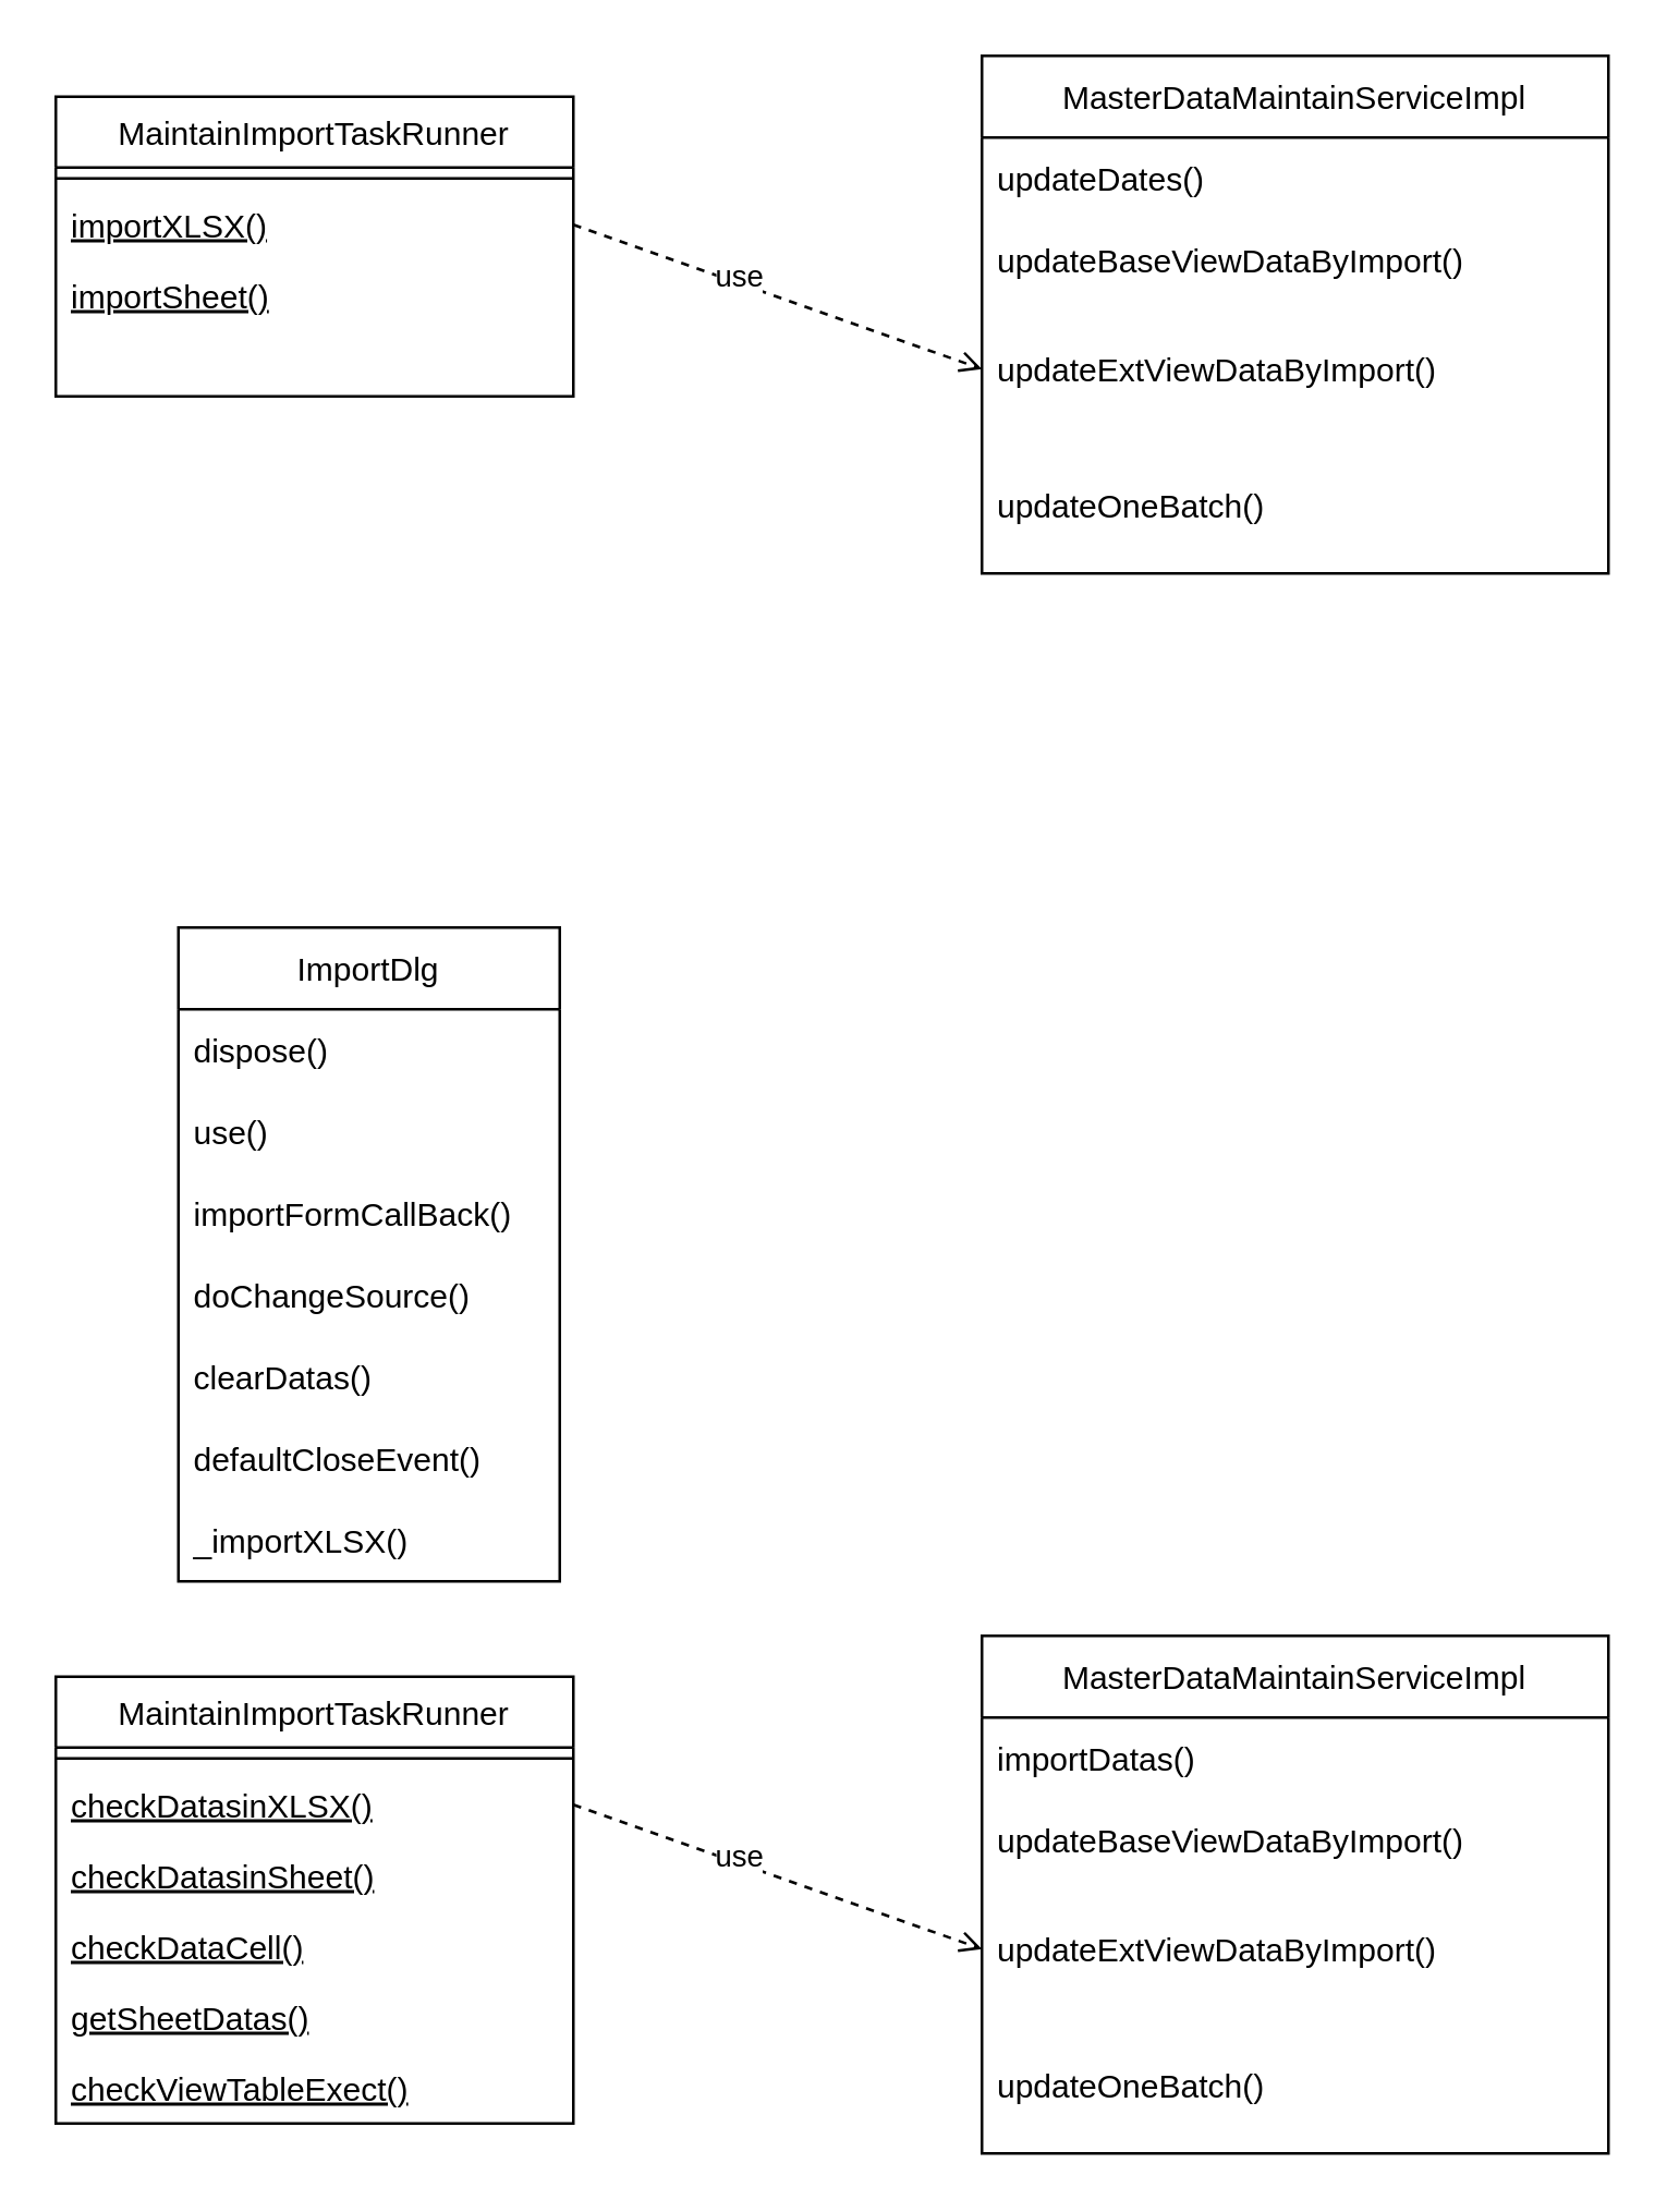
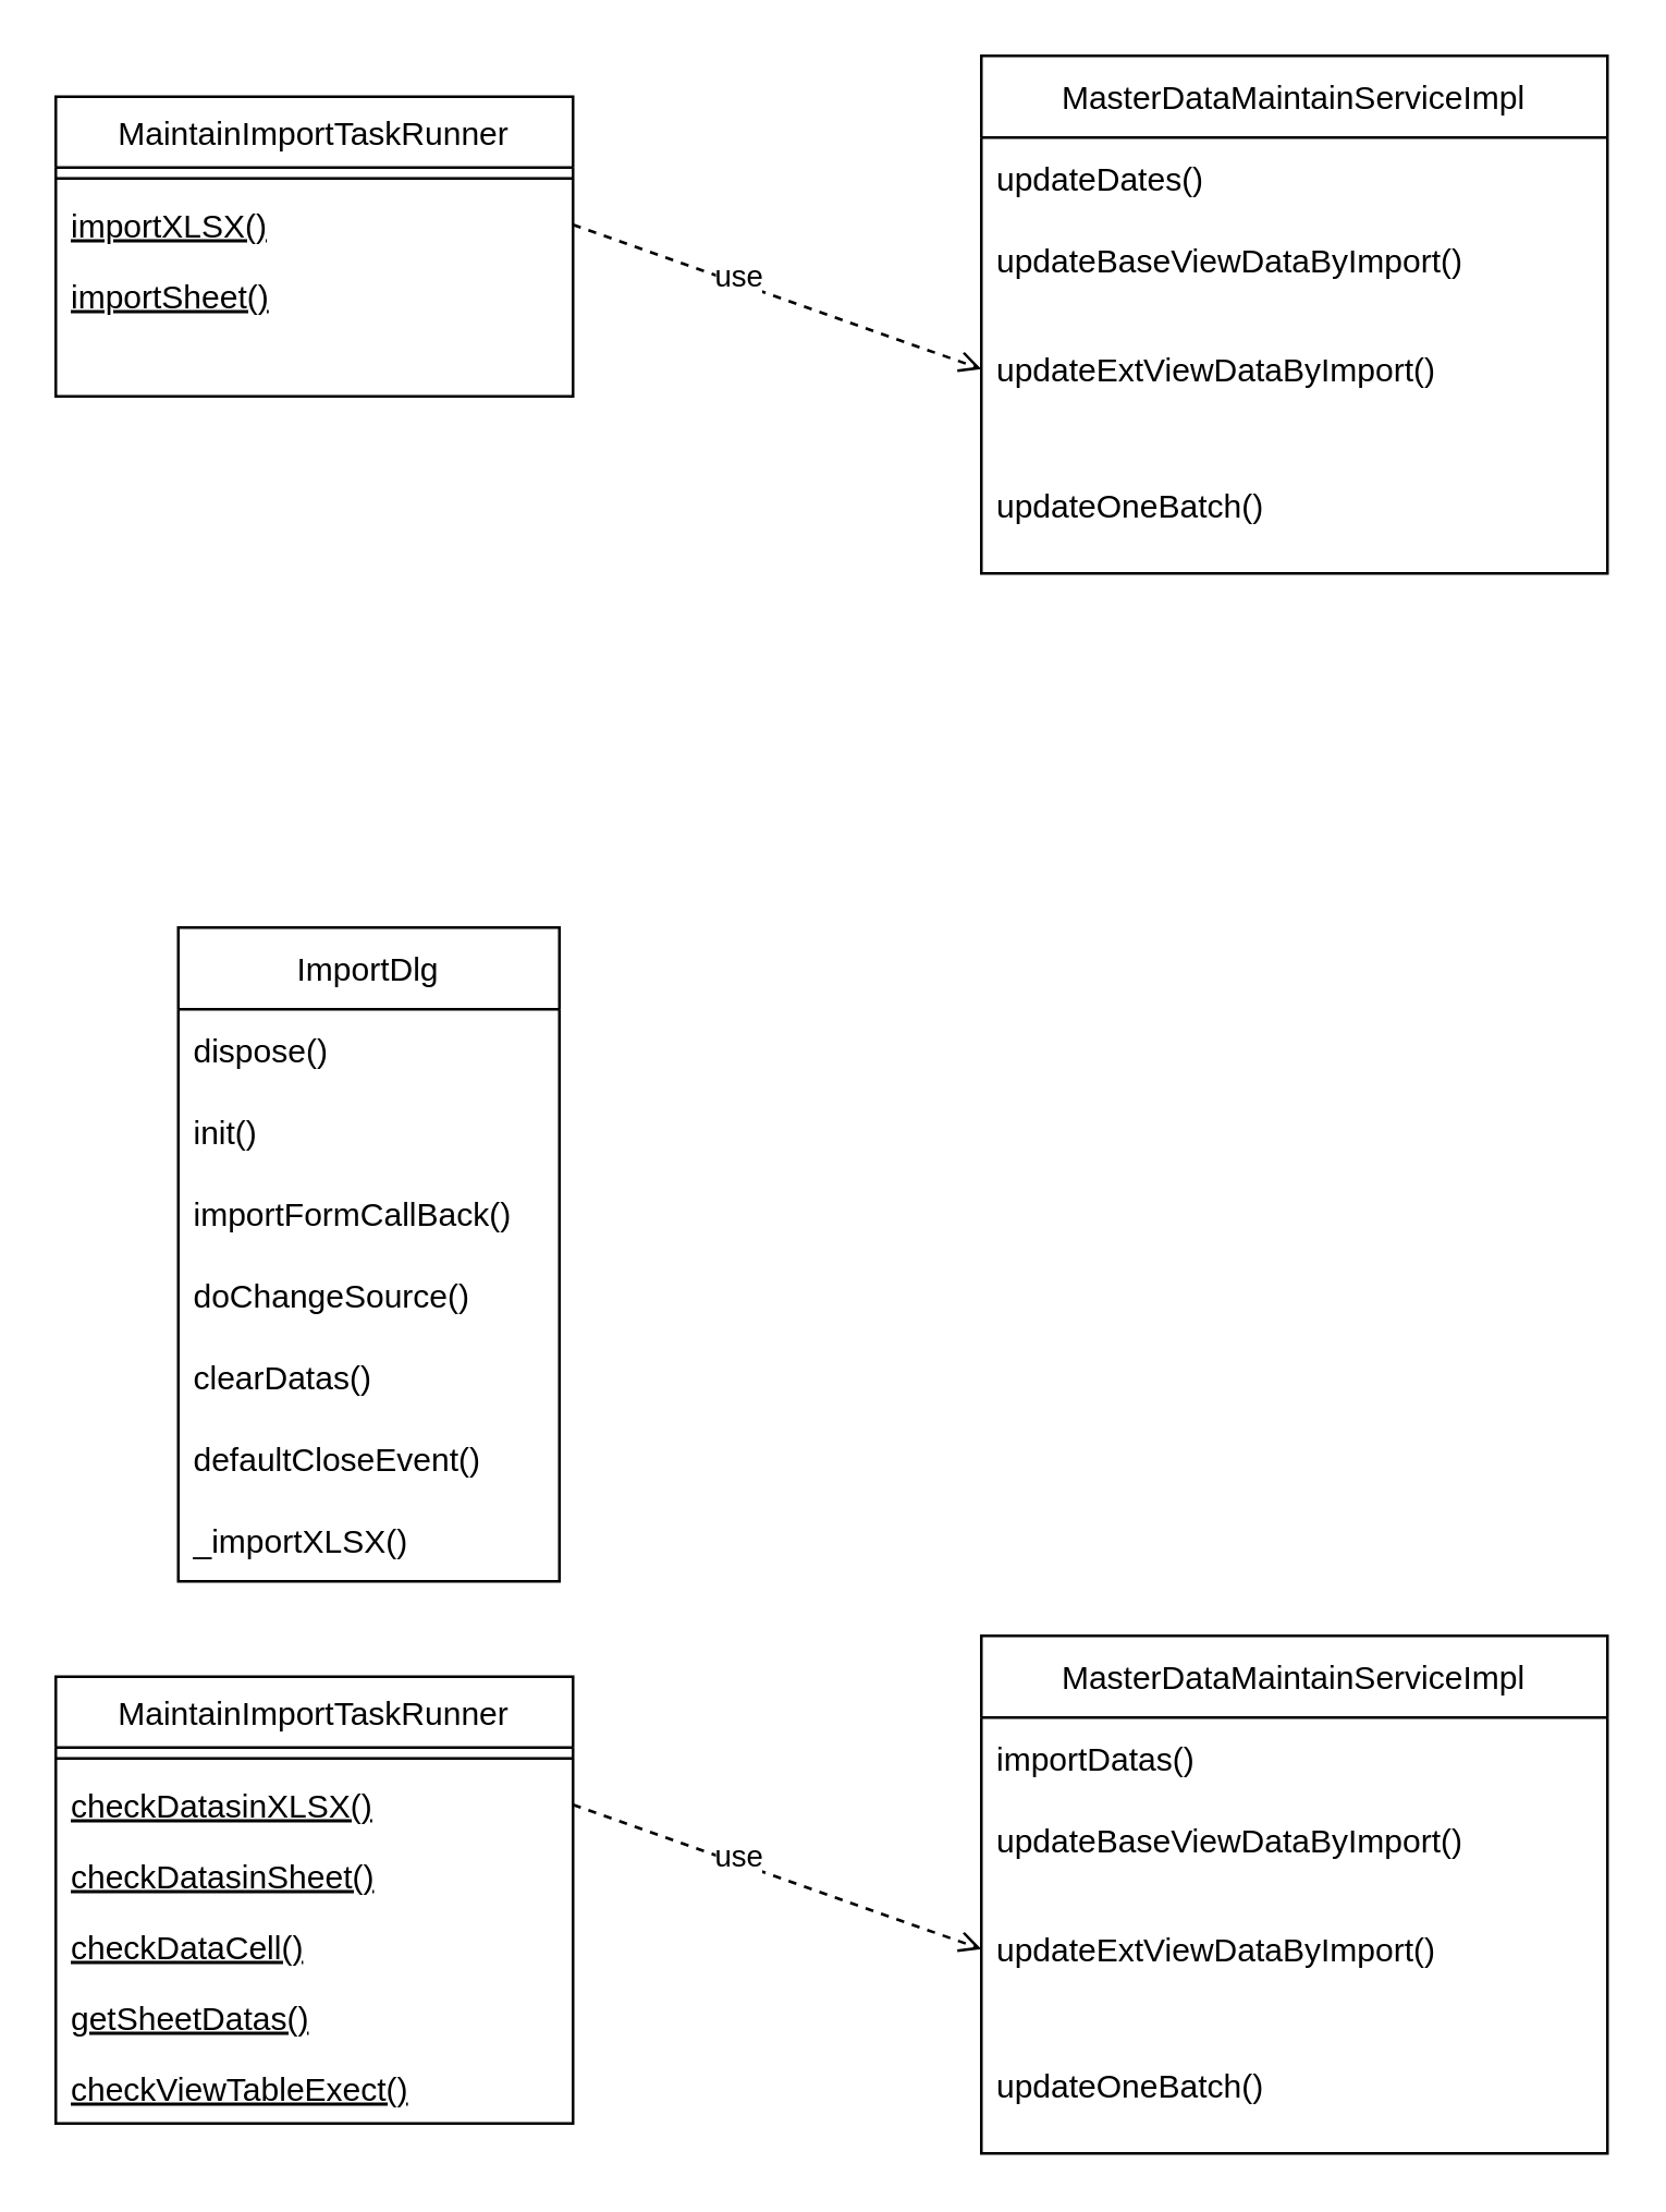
  <mxCell id="0" />
  <mxCell id="1" parent="0" />
  <mxCell id="2" value="MaintainImportTaskRunner" style="swimlane;fontStyle=0;align=center;verticalAlign=top;childLayout=stackLayout;horizontal=1;startSize=26;horizontalStack=0;resizeParent=1;resizeLast=0;collapsible=1;marginBottom=0;rounded=0;shadow=0;strokeWidth=1;" parent="1" vertex="1"><mxGeometry x="20" y="35" width="190" height="110" as="geometry"><mxRectangle x="120" y="360" width="160" height="26" as="alternateBounds" /></mxGeometry></mxCell>
  <mxCell id="3" value="" style="line;html=1;strokeWidth=1;align=left;verticalAlign=middle;spacingTop=-1;spacingLeft=3;spacingRight=3;rotatable=0;labelPosition=right;points=[];portConstraint=eastwest;" parent="2" vertex="1"><mxGeometry y="26" width="190" height="8" as="geometry" /></mxCell>
  <mxCell id="4" value="importXLSX()" style="text;align=left;verticalAlign=top;spacingLeft=4;spacingRight=4;overflow=hidden;rotatable=0;points=[[0,0.5],[1,0.5]];portConstraint=eastwest;fontStyle=4" parent="2" vertex="1"><mxGeometry y="34" width="190" height="26" as="geometry" /></mxCell>
  <mxCell id="5" value="importSheet()" style="text;align=left;verticalAlign=top;spacingLeft=4;spacingRight=4;overflow=hidden;rotatable=0;points=[[0,0.5],[1,0.5]];portConstraint=eastwest;fontStyle=4" parent="2" vertex="1"><mxGeometry y="60" width="190" height="26" as="geometry" /></mxCell>
  <mxCell id="6" value="MasterDataMaintainServiceImpl" style="swimlane;fontStyle=0;childLayout=stackLayout;horizontal=1;startSize=30;horizontalStack=0;resizeParent=1;resizeParentMax=0;resizeLast=0;collapsible=1;marginBottom=0;" parent="1" vertex="1"><mxGeometry x="360" y="20" width="230" height="190" as="geometry" /></mxCell>
  <mxCell id="7" value="updateDates()" style="text;strokeColor=none;fillColor=none;align=left;verticalAlign=middle;spacingLeft=4;spacingRight=4;overflow=hidden;points=[[0,0.5],[1,0.5]];portConstraint=eastwest;rotatable=0;" parent="6" vertex="1"><mxGeometry y="30" width="230" height="30" as="geometry" /></mxCell>
  <mxCell id="8" value="updateBaseViewDataByImport()" style="text;strokeColor=none;fillColor=none;align=left;verticalAlign=middle;spacingLeft=4;spacingRight=4;overflow=hidden;points=[[0,0.5],[1,0.5]];portConstraint=eastwest;rotatable=0;" parent="6" vertex="1"><mxGeometry y="60" width="230" height="30" as="geometry" /></mxCell>
  <mxCell id="9" value="updateExtViewDataByImport()" style="text;strokeColor=none;fillColor=none;align=left;verticalAlign=middle;spacingLeft=4;spacingRight=4;overflow=hidden;points=[[0,0.5],[1,0.5]];portConstraint=eastwest;rotatable=0;" parent="6" vertex="1"><mxGeometry y="90" width="230" height="50" as="geometry" /></mxCell>
  <mxCell id="10" value="updateOneBatch()" style="text;strokeColor=none;fillColor=none;align=left;verticalAlign=middle;spacingLeft=4;spacingRight=4;overflow=hidden;points=[[0,0.5],[1,0.5]];portConstraint=eastwest;rotatable=0;" parent="6" vertex="1"><mxGeometry y="140" width="230" height="50" as="geometry" /></mxCell>
  <mxCell id="11" style="rounded=0;orthogonalLoop=1;jettySize=auto;html=1;exitX=1;exitY=0.5;exitDx=0;exitDy=0;entryX=0;entryY=0.5;entryDx=0;entryDy=0;dashed=1;endArrow=open;endFill=0;" parent="1" source="4" target="9" edge="1"><mxGeometry relative="1" as="geometry" /></mxCell>
  <mxCell id="12" value="use" style="edgeLabel;html=1;align=center;verticalAlign=middle;resizable=0;points=[];" parent="11" vertex="1" connectable="0"><mxGeometry x="-0.202" y="3" relative="1" as="geometry"><mxPoint as="offset" /></mxGeometry></mxCell>
  <mxCell id="13" value="MaintainImportTaskRunner" style="swimlane;fontStyle=0;align=center;verticalAlign=top;childLayout=stackLayout;horizontal=1;startSize=26;horizontalStack=0;resizeParent=1;resizeLast=0;collapsible=1;marginBottom=0;rounded=0;shadow=0;strokeWidth=1;" vertex="1" parent="1"><mxGeometry x="20" y="615" width="190" height="164" as="geometry"><mxRectangle x="120" y="360" width="160" height="26" as="alternateBounds" /></mxGeometry></mxCell>
  <mxCell id="14" value="" style="line;html=1;strokeWidth=1;align=left;verticalAlign=middle;spacingTop=-1;spacingLeft=3;spacingRight=3;rotatable=0;labelPosition=right;points=[];portConstraint=eastwest;" vertex="1" parent="13"><mxGeometry y="26" width="190" height="8" as="geometry" /></mxCell>
  <mxCell id="15" value="checkDatasinXLSX()" style="text;align=left;verticalAlign=top;spacingLeft=4;spacingRight=4;overflow=hidden;rotatable=0;points=[[0,0.5],[1,0.5]];portConstraint=eastwest;fontStyle=4" vertex="1" parent="13"><mxGeometry y="34" width="190" height="26" as="geometry" /></mxCell>
  <mxCell id="16" value="checkDatasinSheet()" style="text;align=left;verticalAlign=top;spacingLeft=4;spacingRight=4;overflow=hidden;rotatable=0;points=[[0,0.5],[1,0.5]];portConstraint=eastwest;fontStyle=4" vertex="1" parent="13"><mxGeometry y="60" width="190" height="26" as="geometry" /></mxCell>
  <mxCell id="17" value="checkDataCell()" style="text;align=left;verticalAlign=top;spacingLeft=4;spacingRight=4;overflow=hidden;rotatable=0;points=[[0,0.5],[1,0.5]];portConstraint=eastwest;fontStyle=4" vertex="1" parent="13"><mxGeometry y="86" width="190" height="26" as="geometry" /></mxCell>
  <mxCell id="18" value="getSheetDatas()" style="text;align=left;verticalAlign=top;spacingLeft=4;spacingRight=4;overflow=hidden;rotatable=0;points=[[0,0.5],[1,0.5]];portConstraint=eastwest;fontStyle=4" vertex="1" parent="13"><mxGeometry y="112" width="190" height="26" as="geometry" /></mxCell>
  <mxCell id="19" value="checkViewTableExect()" style="text;align=left;verticalAlign=top;spacingLeft=4;spacingRight=4;overflow=hidden;rotatable=0;points=[[0,0.5],[1,0.5]];portConstraint=eastwest;fontStyle=4" vertex="1" parent="13"><mxGeometry y="138" width="190" height="26" as="geometry" /></mxCell>
  <mxCell id="20" value="MasterDataMaintainServiceImpl" style="swimlane;fontStyle=0;childLayout=stackLayout;horizontal=1;startSize=30;horizontalStack=0;resizeParent=1;resizeParentMax=0;resizeLast=0;collapsible=1;marginBottom=0;" vertex="1" parent="1"><mxGeometry x="360" y="600" width="230" height="190" as="geometry" /></mxCell>
  <mxCell id="21" value="importDatas()" style="text;strokeColor=none;fillColor=none;align=left;verticalAlign=middle;spacingLeft=4;spacingRight=4;overflow=hidden;points=[[0,0.5],[1,0.5]];portConstraint=eastwest;rotatable=0;" vertex="1" parent="20"><mxGeometry y="30" width="230" height="30" as="geometry" /></mxCell>
  <mxCell id="22" value="updateBaseViewDataByImport()" style="text;strokeColor=none;fillColor=none;align=left;verticalAlign=middle;spacingLeft=4;spacingRight=4;overflow=hidden;points=[[0,0.5],[1,0.5]];portConstraint=eastwest;rotatable=0;" vertex="1" parent="20"><mxGeometry y="60" width="230" height="30" as="geometry" /></mxCell>
  <mxCell id="23" value="updateExtViewDataByImport()" style="text;strokeColor=none;fillColor=none;align=left;verticalAlign=middle;spacingLeft=4;spacingRight=4;overflow=hidden;points=[[0,0.5],[1,0.5]];portConstraint=eastwest;rotatable=0;" vertex="1" parent="20"><mxGeometry y="90" width="230" height="50" as="geometry" /></mxCell>
  <mxCell id="24" value="updateOneBatch()" style="text;strokeColor=none;fillColor=none;align=left;verticalAlign=middle;spacingLeft=4;spacingRight=4;overflow=hidden;points=[[0,0.5],[1,0.5]];portConstraint=eastwest;rotatable=0;" vertex="1" parent="20"><mxGeometry y="140" width="230" height="50" as="geometry" /></mxCell>
  <mxCell id="25" style="rounded=0;orthogonalLoop=1;jettySize=auto;html=1;exitX=1;exitY=0.5;exitDx=0;exitDy=0;entryX=0;entryY=0.5;entryDx=0;entryDy=0;dashed=1;endArrow=open;endFill=0;" edge="1" parent="1" source="15" target="23"><mxGeometry relative="1" as="geometry" /></mxCell>
  <mxCell id="26" value="use" style="edgeLabel;html=1;align=center;verticalAlign=middle;resizable=0;points=[];" vertex="1" connectable="0" parent="25"><mxGeometry x="-0.202" y="3" relative="1" as="geometry"><mxPoint as="offset" /></mxGeometry></mxCell>
  <mxCell id="27" value="ImportDlg" style="swimlane;fontStyle=0;childLayout=stackLayout;horizontal=1;startSize=30;horizontalStack=0;resizeParent=1;resizeParentMax=0;resizeLast=0;collapsible=1;marginBottom=0;" vertex="1" parent="1"><mxGeometry x="65" y="340" width="140" height="240" as="geometry" /></mxCell>
  <mxCell id="28" value="dispose()" style="text;strokeColor=none;fillColor=none;align=left;verticalAlign=middle;spacingLeft=4;spacingRight=4;overflow=hidden;points=[[0,0.5],[1,0.5]];portConstraint=eastwest;rotatable=0;" vertex="1" parent="27"><mxGeometry y="30" width="140" height="30" as="geometry" /></mxCell>
- <mxCell id="29" value="use()" style="text;strokeColor=none;fillColor=none;align=left;verticalAlign=middle;spacingLeft=4;spacingRight=4;overflow=hidden;points=[[0,0.5],[1,0.5]];portConstraint=eastwest;rotatable=0;" vertex="1" parent="27"><mxGeometry y="60" width="140" height="30" as="geometry" /></mxCell>
+ <mxCell id="29" value="init()" style="text;strokeColor=none;fillColor=none;align=left;verticalAlign=middle;spacingLeft=4;spacingRight=4;overflow=hidden;points=[[0,0.5],[1,0.5]];portConstraint=eastwest;rotatable=0;" vertex="1" parent="27"><mxGeometry y="60" width="140" height="30" as="geometry" /></mxCell>
  <mxCell id="30" value="importFormCallBack()" style="text;strokeColor=none;fillColor=none;align=left;verticalAlign=middle;spacingLeft=4;spacingRight=4;overflow=hidden;points=[[0,0.5],[1,0.5]];portConstraint=eastwest;rotatable=0;" vertex="1" parent="27"><mxGeometry y="90" width="140" height="30" as="geometry" /></mxCell>
  <mxCell id="31" value="doChangeSource()" style="text;strokeColor=none;fillColor=none;align=left;verticalAlign=middle;spacingLeft=4;spacingRight=4;overflow=hidden;points=[[0,0.5],[1,0.5]];portConstraint=eastwest;rotatable=0;" vertex="1" parent="27"><mxGeometry y="120" width="140" height="30" as="geometry" /></mxCell>
  <mxCell id="32" value="clearDatas()" style="text;strokeColor=none;fillColor=none;align=left;verticalAlign=middle;spacingLeft=4;spacingRight=4;overflow=hidden;points=[[0,0.5],[1,0.5]];portConstraint=eastwest;rotatable=0;" vertex="1" parent="27"><mxGeometry y="150" width="140" height="30" as="geometry" /></mxCell>
  <mxCell id="33" value="defaultCloseEvent()" style="text;strokeColor=none;fillColor=none;align=left;verticalAlign=middle;spacingLeft=4;spacingRight=4;overflow=hidden;points=[[0,0.5],[1,0.5]];portConstraint=eastwest;rotatable=0;" vertex="1" parent="27"><mxGeometry y="180" width="140" height="30" as="geometry" /></mxCell>
  <mxCell id="34" value="_importXLSX()" style="text;strokeColor=none;fillColor=none;align=left;verticalAlign=middle;spacingLeft=4;spacingRight=4;overflow=hidden;points=[[0,0.5],[1,0.5]];portConstraint=eastwest;rotatable=0;" vertex="1" parent="27"><mxGeometry y="210" width="140" height="30" as="geometry" /></mxCell>
